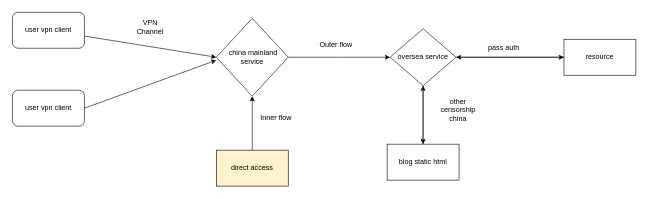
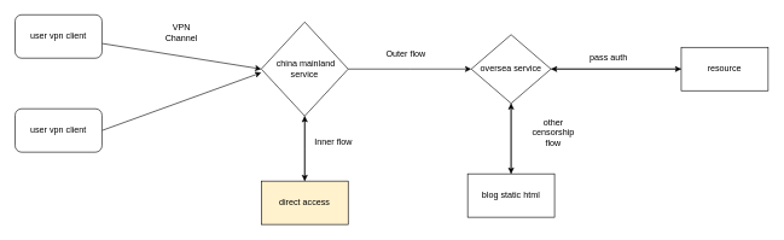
  <mxCell id="0" style=";html=1;" />
  <mxCell id="1" style=";html=1;" parent="0" />
  <mxCell id="2" style="rounded=0;orthogonalLoop=1;jettySize=auto;html=1;entryX=0;entryY=0.5;entryDx=0;entryDy=0;" edge="1" parent="1" source="3" target="8"><mxGeometry relative="1" as="geometry" /></mxCell>
  <mxCell id="3" value="user vpn client" style="rounded=1;whiteSpace=wrap;html=1;" vertex="1" parent="1"><mxGeometry x="20" y="20" width="120" height="60" as="geometry" /></mxCell>
  <mxCell id="4" style="rounded=0;orthogonalLoop=1;jettySize=auto;html=1;exitX=1;exitY=0.5;exitDx=0;exitDy=0;" edge="1" parent="1" source="5"><mxGeometry relative="1" as="geometry"><mxPoint x="360" y="100" as="targetPoint" /></mxGeometry></mxCell>
  <mxCell id="5" value="user vpn client" style="rounded=1;whiteSpace=wrap;html=1;" vertex="1" parent="1"><mxGeometry x="20" y="150" width="120" height="60" as="geometry" /></mxCell>
+ <mxCell id="6" value="" style="edgeStyle=orthogonalEdgeStyle;rounded=0;orthogonalLoop=1;jettySize=auto;html=1;" edge="1" parent="1" source="8" target="10"><mxGeometry relative="1" as="geometry" /></mxCell>
  <mxCell id="7" style="edgeStyle=orthogonalEdgeStyle;rounded=0;orthogonalLoop=1;jettySize=auto;html=1;" edge="1" parent="1" source="8"><mxGeometry relative="1" as="geometry"><mxPoint x="650" y="95" as="targetPoint" /></mxGeometry></mxCell>
  <mxCell id="8" value="&amp;nbsp;china mainland service" style="rhombus;whiteSpace=wrap;html=1;" vertex="1" parent="1"><mxGeometry x="360" y="30" width="120" height="130" as="geometry" /></mxCell>
  <mxCell id="9" style="edgeStyle=orthogonalEdgeStyle;rounded=0;orthogonalLoop=1;jettySize=auto;html=1;" edge="1" parent="1" source="10"><mxGeometry relative="1" as="geometry"><mxPoint x="420" y="160" as="targetPoint" /></mxGeometry></mxCell>
  <mxCell id="10" value="direct access" style="whiteSpace=wrap;html=1;fillColor=#fff2cc;" vertex="1" parent="1"><mxGeometry x="360" y="250" width="120" height="60" as="geometry" /></mxCell>
  <mxCell id="11" value="Inner flow" style="text;html=1;align=center;verticalAlign=middle;whiteSpace=wrap;rounded=0;" vertex="1" parent="1"><mxGeometry x="430" y="181" width="60" height="30" as="geometry" /></mxCell>
  <mxCell id="12" value="VPN Channel" style="text;html=1;align=center;verticalAlign=middle;whiteSpace=wrap;rounded=0;" vertex="1" parent="1"><mxGeometry x="220" y="30" width="60" height="30" as="geometry" /></mxCell>
  <mxCell id="13" value="" style="edgeStyle=orthogonalEdgeStyle;rounded=0;orthogonalLoop=1;jettySize=auto;html=1;" edge="1" parent="1" source="15" target="18"><mxGeometry relative="1" as="geometry" /></mxCell>
  <mxCell id="14" value="" style="edgeStyle=orthogonalEdgeStyle;rounded=0;orthogonalLoop=1;jettySize=auto;html=1;" edge="1" parent="1" source="15" target="20"><mxGeometry relative="1" as="geometry" /></mxCell>
  <mxCell id="15" value="oversea service" style="rhombus;whiteSpace=wrap;html=1;" vertex="1" parent="1"><mxGeometry x="650" y="47.5" width="110" height="95" as="geometry" /></mxCell>
  <mxCell id="16" value="Outer flow" style="text;html=1;align=center;verticalAlign=middle;whiteSpace=wrap;rounded=0;" vertex="1" parent="1"><mxGeometry x="530" y="60" width="60" height="30" as="geometry" /></mxCell>
  <mxCell id="17" style="edgeStyle=orthogonalEdgeStyle;rounded=0;orthogonalLoop=1;jettySize=auto;html=1;entryX=0.5;entryY=1;entryDx=0;entryDy=0;" edge="1" parent="1" source="18" target="15"><mxGeometry relative="1" as="geometry" /></mxCell>
  <mxCell id="18" value="blog static html" style="whiteSpace=wrap;html=1;" vertex="1" parent="1"><mxGeometry x="645" y="240" width="120" height="60" as="geometry" /></mxCell>
  <mxCell id="19" style="edgeStyle=orthogonalEdgeStyle;rounded=0;orthogonalLoop=1;jettySize=auto;html=1;" edge="1" parent="1" source="20" target="15"><mxGeometry relative="1" as="geometry" /></mxCell>
  <mxCell id="20" value="resource" style="whiteSpace=wrap;html=1;" vertex="1" parent="1"><mxGeometry x="940" y="65" width="120" height="60" as="geometry" /></mxCell>
- <mxCell id="21" value="other censorship china" style="text;html=1;align=center;verticalAlign=middle;whiteSpace=wrap;rounded=0;" vertex="1" parent="1"><mxGeometry x="727" y="165" width="73" height="35" as="geometry" /></mxCell>
+ <mxCell id="21" value="other censorship flow" style="text;html=1;align=center;verticalAlign=middle;whiteSpace=wrap;rounded=0;" vertex="1" parent="1"><mxGeometry x="727" y="165" width="73" height="35" as="geometry" /></mxCell>
  <mxCell id="22" value="pass auth" style="text;html=1;align=center;verticalAlign=middle;whiteSpace=wrap;rounded=0;" vertex="1" parent="1"><mxGeometry x="810" y="65" width="60" height="30" as="geometry" /></mxCell>
